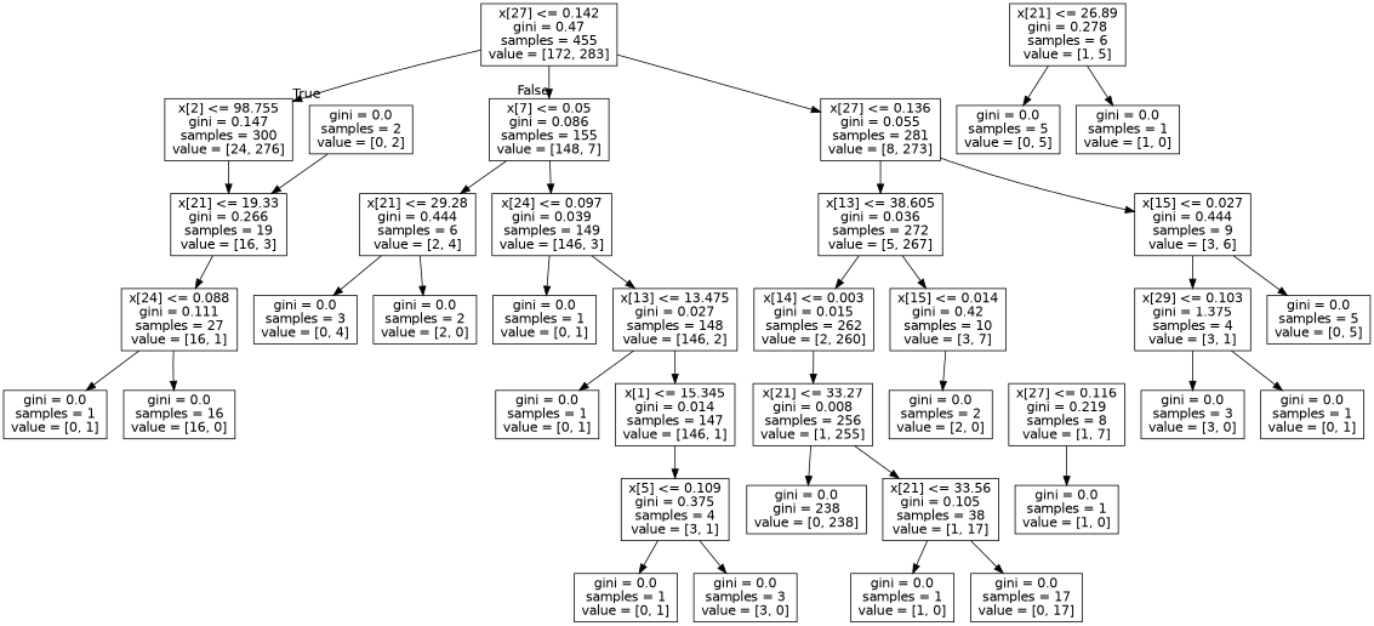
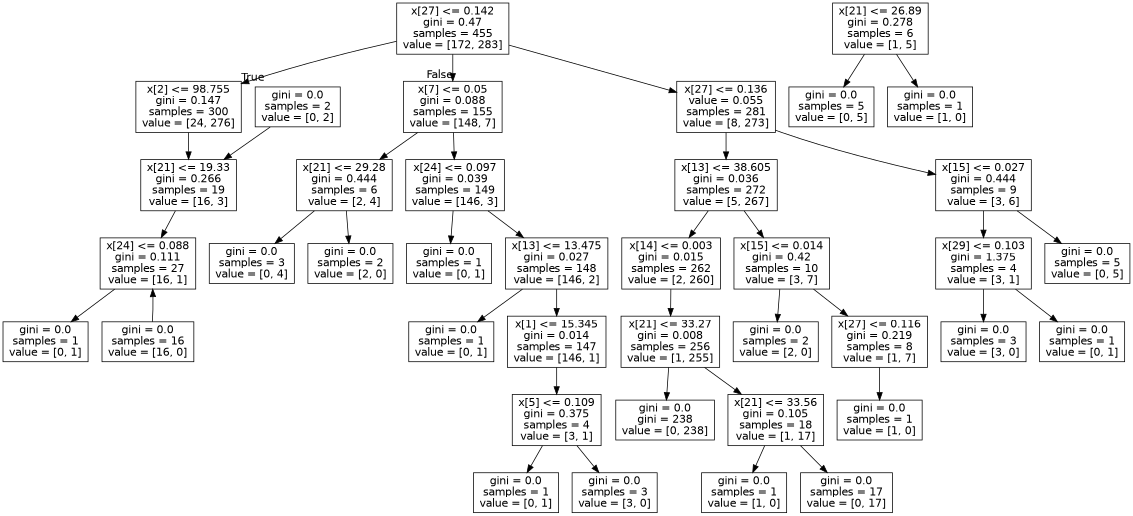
  digraph {
    node [fontname=helvetica shape=box]
    edge [fontname=helvetica]
    n1 [label="x[27] <= 0.142\ngini = 0.47\nsamples = 455\nvalue = [172, 283]"]
    n2 [label="x[2] <= 98.755\ngini = 0.147\nsamples = 300\nvalue = [24, 276]"]
-   n3 [label="x[7] <= 0.05\ngini = 0.086\nsamples = 155\nvalue = [148, 7]"]
-   n4 [label="x[27] <= 0.136\ngini = 0.055\nsamples = 281\nvalue = [8, 273]"]
+   n3 [label="x[7] <= 0.05\ngini = 0.088\nsamples = 155\nvalue = [148, 7]"]
+   n4 [label="x[27] <= 0.136\nvalue = 0.055\nsamples = 281\nvalue = [8, 273]"]
    n5 [label="x[21] <= 19.33\ngini = 0.266\nsamples = 19\nvalue = [16, 3]"]
    n6 [label="x[21] <= 29.28\ngini = 0.444\nsamples = 6\nvalue = [2, 4]"]
    n7 [label="x[24] <= 0.097\ngini = 0.039\nsamples = 149\nvalue = [146, 3]"]
    n8 [label="x[13] <= 38.605\ngini = 0.036\nsamples = 272\nvalue = [5, 267]"]
    n9 [label="x[15] <= 0.027\ngini = 0.444\nsamples = 9\nvalue = [3, 6]"]
    n10 [label="x[24] <= 0.088\ngini = 0.111\nsamples = 27\nvalue = [16, 1]"]
    n11 [label="x[14] <= 0.003\ngini = 0.015\nsamples = 262\nvalue = [2, 260]"]
    n12 [label="x[15] <= 0.014\ngini = 0.42\nsamples = 10\nvalue = [3, 7]"]
    n13 [label="x[29] <= 0.103\ngini = 1.375\nsamples = 4\nvalue = [3, 1]"]
    n14 [label="gini = 0.0\nsamples = 5\nvalue = [0, 5]"]
    n15 [label="x[21] <= 33.27\ngini = 0.008\nsamples = 256\nvalue = [1, 255]"]
    n16 [label="gini = 0.0\nsamples = 2\nvalue = [2, 0]"]
    n17 [label="x[27] <= 0.116\ngini = 0.219\nsamples = 8\nvalue = [1, 7]"]
    n18 [label="x[21] <= 26.89\ngini = 0.278\nsamples = 6\nvalue = [1, 5]"]
    n19 [label="gini = 0.0\nsamples = 5\nvalue = [0, 5]"]
    n20 [label="gini = 0.0\nsamples = 1\nvalue = [1, 0]"]
    n21 [label="gini = 0.0\ngini = 238\nvalue = [0, 238]"]
-   n22 [label="x[21] <= 33.56\ngini = 0.105\nsamples = 38\nvalue = [1, 17]"]
+   n22 [label="x[21] <= 33.56\ngini = 0.105\nsamples = 18\nvalue = [1, 17]"]
    n23 [label="gini = 0.0\nsamples = 1\nvalue = [1, 0]"]
    n24 [label="gini = 0.0\nsamples = 17\nvalue = [0, 17]"]
    n25 [label="gini = 0.0\nsamples = 1\nvalue = [1, 0]"]
    n26 [label="gini = 0.0\nsamples = 3\nvalue = [3, 0]"]
    n27 [label="gini = 0.0\nsamples = 1\nvalue = [0, 1]"]
    n28 [label="gini = 0.0\nsamples = 2\nvalue = [0, 2]"]
    n29 [label="gini = 0.0\nsamples = 1\nvalue = [0, 1]"]
    n30 [label="gini = 0.0\nsamples = 16\nvalue = [16, 0]"]
    n31 [label="gini = 0.0\nsamples = 3\nvalue = [0, 4]"]
    n32 [label="gini = 0.0\nsamples = 2\nvalue = [2, 0]"]
    n33 [label="gini = 0.0\nsamples = 1\nvalue = [0, 1]"]
    n34 [label="x[13] <= 13.475\ngini = 0.027\nsamples = 148\nvalue = [146, 2]"]
    n35 [label="gini = 0.0\nsamples = 1\nvalue = [0, 1]"]
    n36 [label="x[1] <= 15.345\ngini = 0.014\nsamples = 147\nvalue = [146, 1]"]
    n37 [label="x[5] <= 0.109\ngini = 0.375\nsamples = 4\nvalue = [3, 1]"]
    n38 [label="gini = 0.0\nsamples = 1\nvalue = [0, 1]"]
    n39 [label="gini = 0.0\nsamples = 3\nvalue = [3, 0]"]
    n1 -> n2 [headlabel=True labelangle=45 labeldistance=2.5]
    n1 -> n3 [headlabel=False labelangle=-45 labeldistance=2.5]
    n1 -> n4
    n2 -> n5
    n3 -> n6
    n3 -> n7
    n4 -> n8
    n4 -> n9
    n5 -> n10
    n6 -> n31
    n6 -> n32
    n7 -> n33
    n7 -> n34
    n8 -> n11
    n8 -> n12
    n9 -> n13
    n9 -> n14
    n10 -> n29
-   n10 -> n30
+   n30 -> n10
    n11 -> n15
    n12 -> n16
+   n12 -> n17
    n13 -> n26
    n13 -> n27
    n15 -> n21
    n15 -> n22
    n17 -> n25
    n18 -> n19
    n18 -> n20
    n22 -> n23
    n22 -> n24
    n28 -> n5
    n34 -> n35
    n34 -> n36
    n36 -> n37
    n37 -> n38
    n37 -> n39
  }
